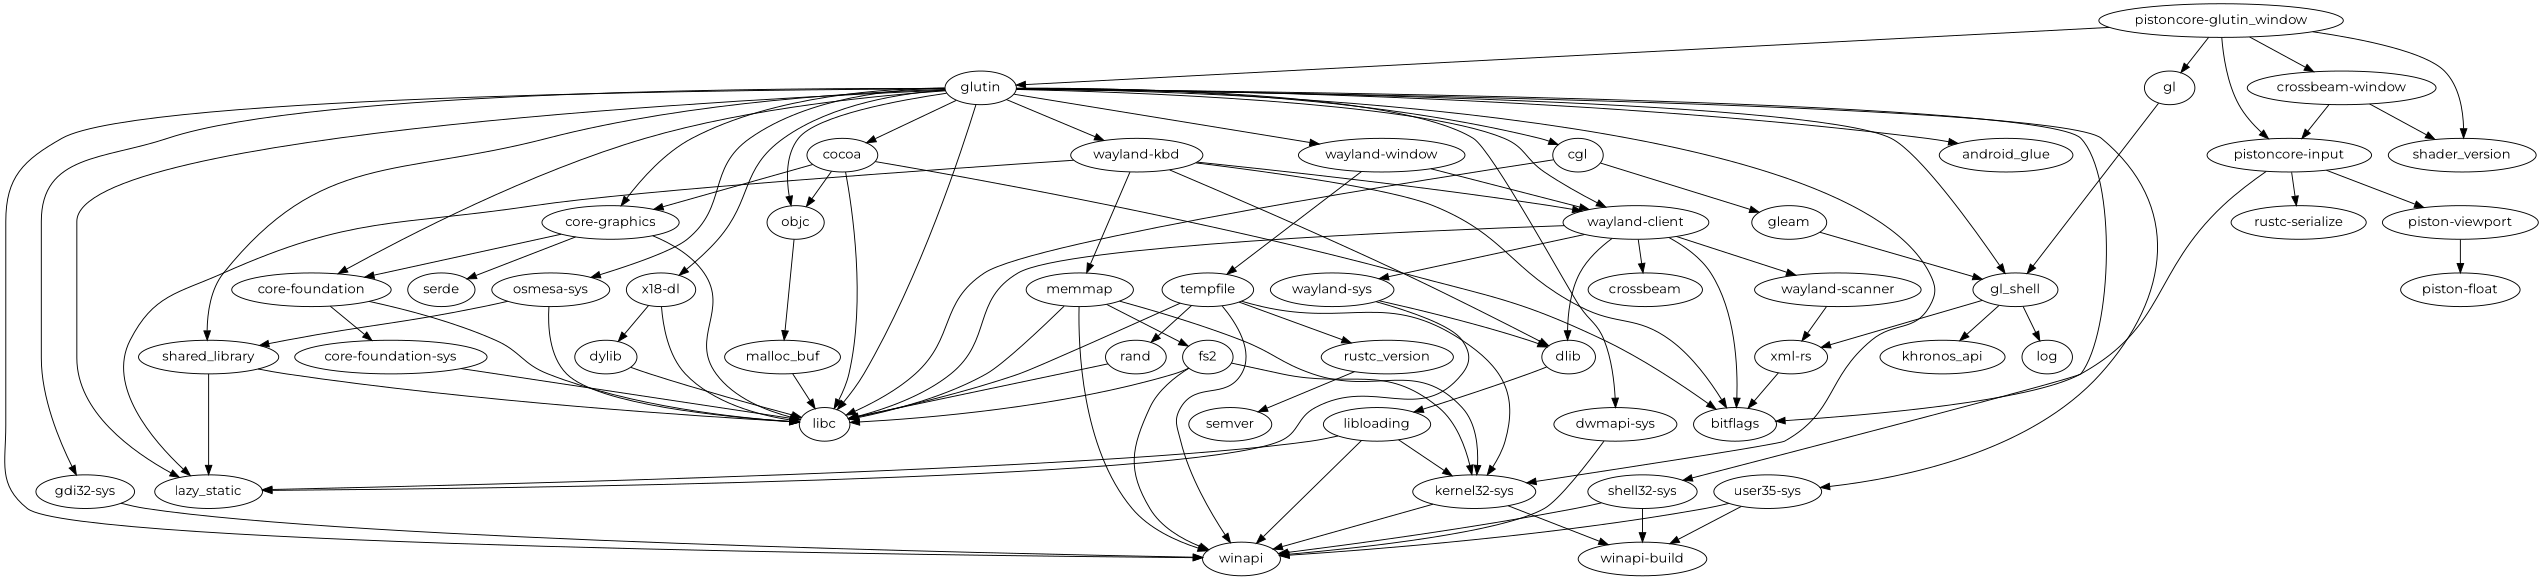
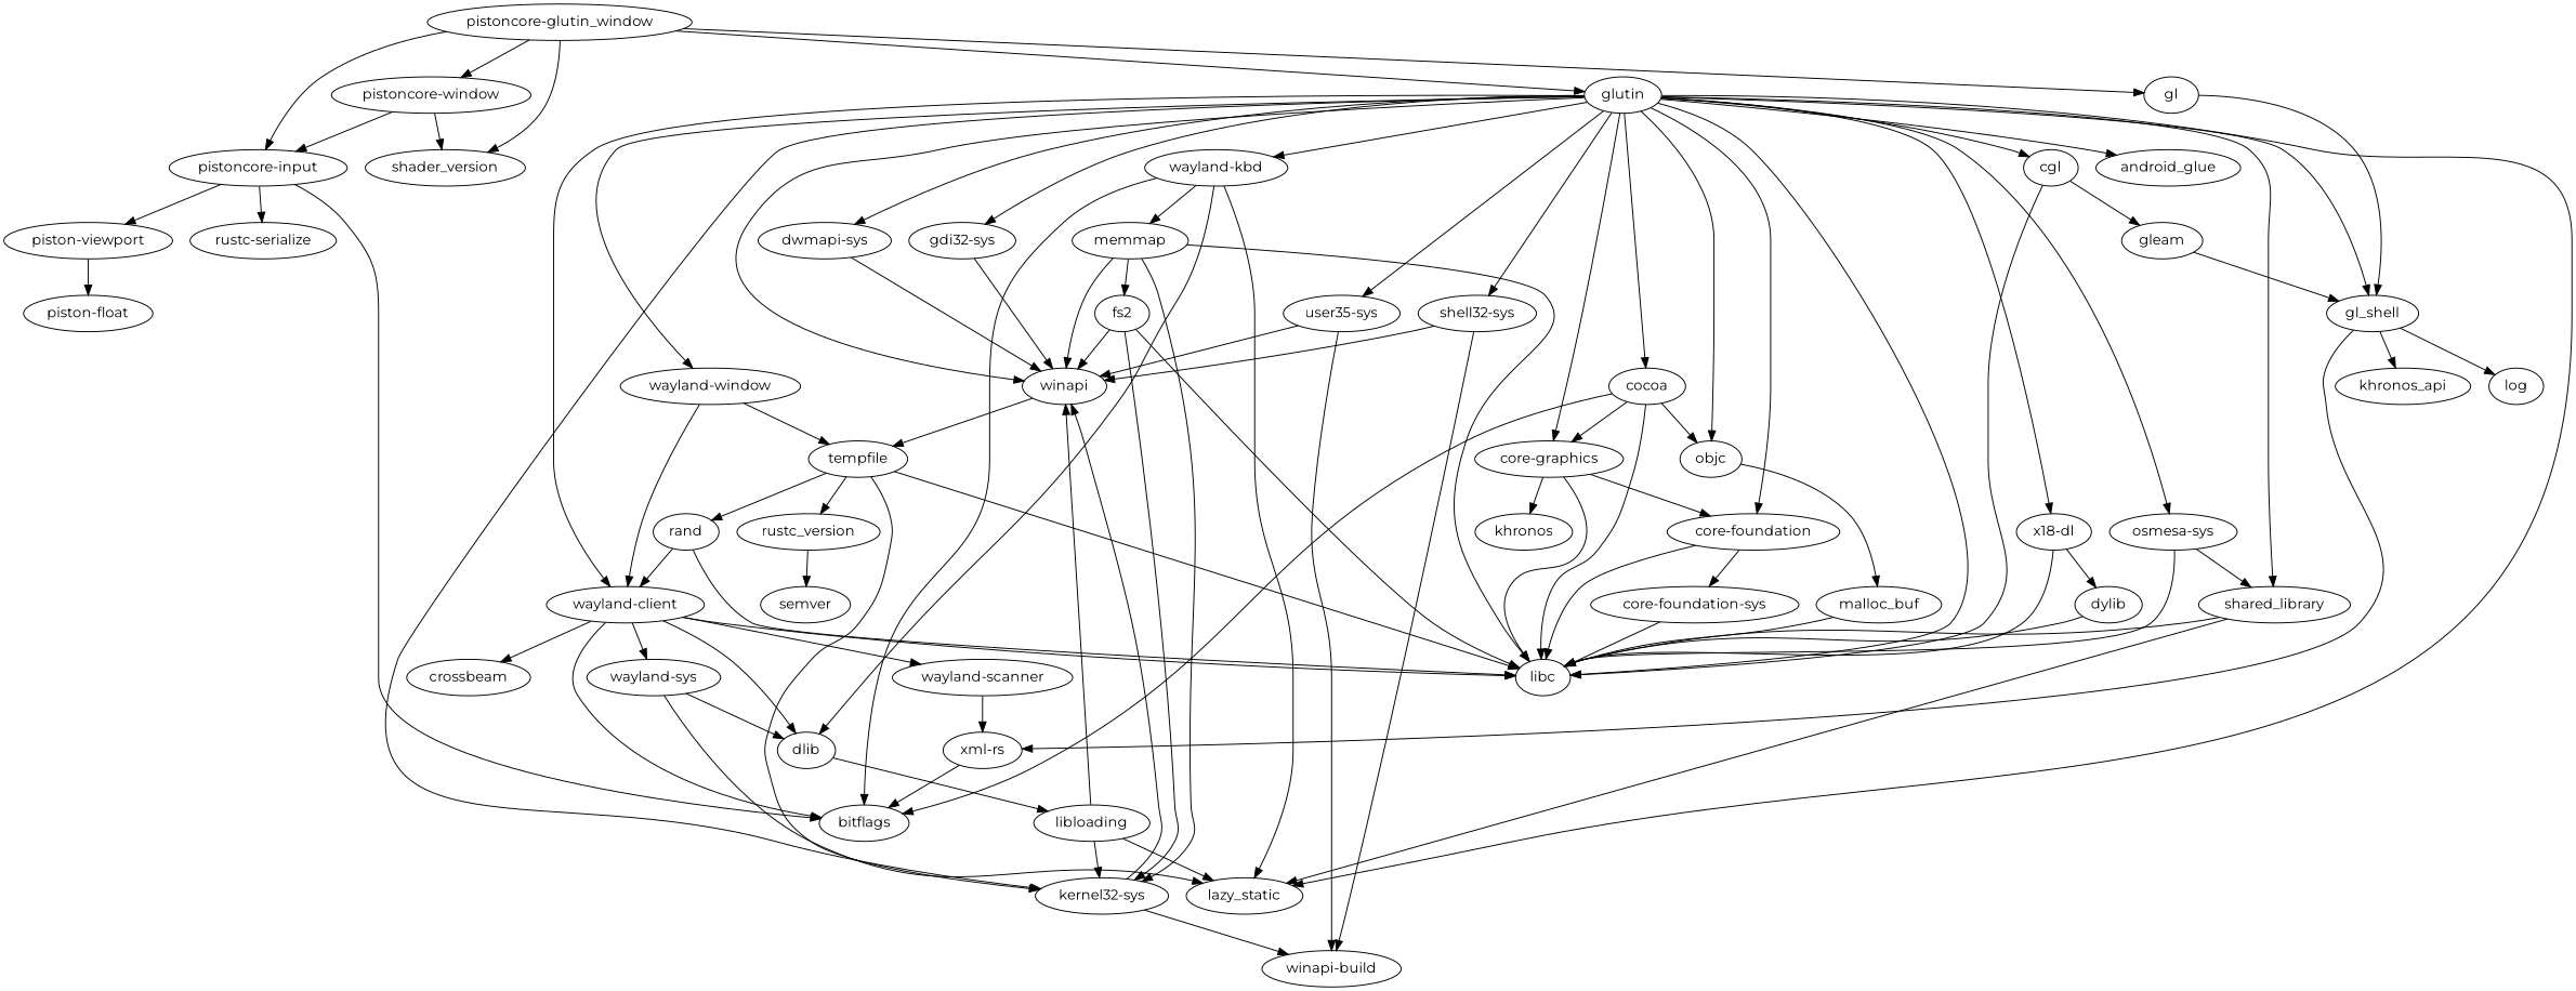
  digraph {
    fontname=Montserrat
    node [fontname=Montserrat]
    edge [fontname=Montserrat]
    n1 [label="pistoncore-glutin_window"]
    n2 [label=gl]
    n3 [label=glutin]
    n4 [label="pistoncore-input"]
-   n5 [label="crossbeam-window"]
+   n5 [label="pistoncore-window"]
    n6 [label=shader_version]
    n7 [label=gl_shell]
    n8 [label=android_glue]
    n9 [label=cgl]
    n10 [label=libc]
    n11 [label=cocoa]
    n12 [label="core-graphics"]
    n13 [label=objc]
    n14 [label="core-foundation"]
    n15 [label="dwmapi-sys"]
    n16 [label=winapi]
    n17 [label="kernel32-sys"]
    n18 [label="gdi32-sys"]
    n19 [label=lazy_static]
    n20 [label="osmesa-sys"]
    n21 [label=shared_library]
    n22 [label="shell32-sys"]
    n23 [label="user35-sys"]
    n24 [label="wayland-client"]
    n25 [label="wayland-kbd"]
    n26 [label="wayland-window"]
    n27 [label="x18-dl"]
    n28 [label=bitflags]
    n29 [label="piston-viewport"]
    n30 [label="rustc-serialize"]
    n31 [label=khronos_api]
    n32 [label=log]
    n33 [label="xml-rs"]
    n34 [label=gleam]
-   n35 [label=serde]
+   n35 [label=khronos]
    n36 [label=malloc_buf]
    n37 [label="core-foundation-sys"]
    n38 [label="winapi-build"]
    n39 [label=crossbeam]
    n40 [label=dlib]
    n41 [label="wayland-scanner"]
    n42 [label="wayland-sys"]
    n43 [label=memmap]
    n44 [label=tempfile]
    n45 [label=dylib]
    n46 [label="piston-float"]
    n47 [label=libloading]
    n48 [label=fs2]
    n49 [label=rand]
    n50 [label=rustc_version]
    n51 [label=semver]
    n1 -> n2
    n1 -> n3
    n1 -> n4
    n1 -> n5
    n1 -> n6
    n2 -> n7
    n3 -> n7
    n3 -> n8
    n3 -> n9
    n3 -> n10
    n3 -> n11
    n3 -> n12
    n3 -> n13
    n3 -> n14
    n3 -> n15
    n3 -> n16
    n3 -> n17
    n3 -> n18
    n3 -> n19
    n3 -> n20
    n3 -> n21
    n3 -> n22
    n3 -> n23
    n3 -> n24
    n3 -> n25
    n3 -> n26
    n3 -> n27
    n4 -> n28
    n4 -> n29
    n4 -> n30
    n5 -> n4
    n5 -> n6
    n7 -> n31
    n7 -> n32
    n7 -> n33
    n9 -> n10
    n9 -> n34
    n11 -> n10
    n11 -> n12
    n11 -> n13
    n11 -> n28
    n12 -> n10
    n12 -> n14
    n12 -> n35
    n13 -> n36
    n14 -> n10
    n14 -> n37
    n15 -> n16
    n17 -> n16
    n17 -> n38
    n18 -> n16
    n20 -> n10
    n20 -> n21
    n21 -> n10
    n21 -> n19
    n22 -> n16
    n22 -> n38
    n23 -> n16
    n23 -> n38
    n24 -> n10
    n24 -> n28
    n24 -> n39
    n24 -> n40
    n24 -> n41
    n24 -> n42
    n25 -> n19
-   n25 -> n24
+   n49 -> n24
    n25 -> n28
    n25 -> n40
    n25 -> n43
    n26 -> n24
    n26 -> n44
    n27 -> n10
    n27 -> n45
    n29 -> n46
    n33 -> n28
    n34 -> n7
    n36 -> n10
    n37 -> n10
    n40 -> n47
    n41 -> n33
    n42 -> n19
    n42 -> n40
    n43 -> n10
    n43 -> n16
    n43 -> n17
    n43 -> n48
    n44 -> n10
-   n44 -> n16
+   n16 -> n44
    n44 -> n17
    n44 -> n49
    n44 -> n50
    n45 -> n10
    n47 -> n16
    n47 -> n17
    n47 -> n19
    n48 -> n10
    n48 -> n16
    n48 -> n17
    n49 -> n10
    n50 -> n51
  }
